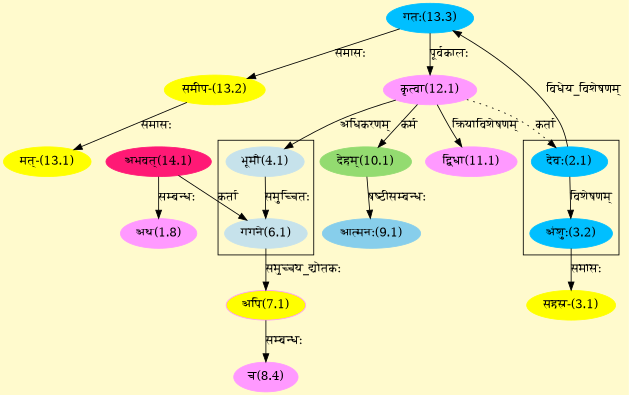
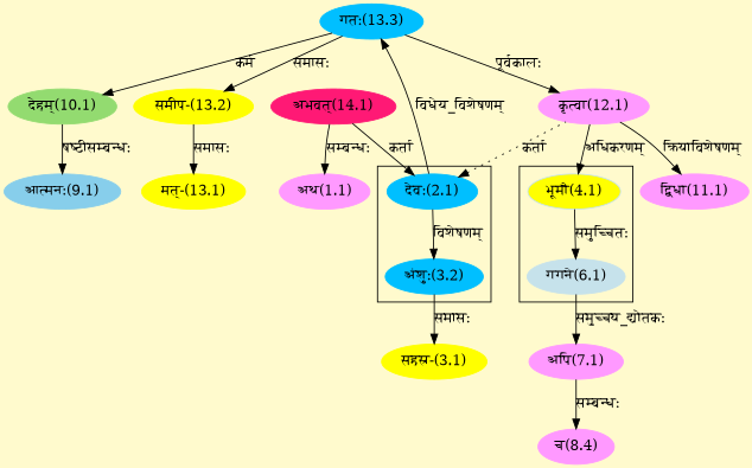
  digraph {
    bgcolor=lemonchiffon1
    compound=true
    rankdir=BT
    node [color="#FF99FF" style=filled]
    edge [dir=back]
    n1 [color="#00BFFF" label="अंशुः(3.2)"]
    n2 [color="#00BFFF" label="देवः(2.1)"]
    n3 [color="#C6E2EB" label="गगने(6.1)"]
-   n4 [color="#C6E2EB" label="भूमौ(4.1)"]
+   n4 [color="#C6E2EB" label="भूमौ(4.1)" fillcolor="#FFFF00"]
    n5 [color="#FF1975" label="अभवत्(14.1)"]
    n6 [label="कृत्वा(12.1)"]
    n7 [color="#00BFFF" label="गतः(13.3)"]
-   n8 [label="अथ(1.8)"]
+   n8 [label="अथ(1.1)"]
    n9 [color="#FFFF00" label="सहस्र-(3.1)"]
-   n10 [label="अपि(7.1)" fillcolor="#FFFF00"]
+   n10 [label="अपि(7.1)"]
    n11 [label="च(8.4)"]
    n12 [color="#87CEEB" label="आत्मनः(9.1)"]
    n13 [color="#93DB70" label="देहम्(10.1)"]
    n14 [label="द्विधा(11.1)"]
    n15 [color="#FFFF00" label="मत्-(13.1)"]
    n16 [color="#FFFF00" label="समीप-(13.2)"]
    subgraph cluster_1 {
      n1
      n2
    }
    subgraph cluster_2 {
      n3
      n4
    }
    n1 -> n2 [label="विशेषणम्"]
-   n3 -> n5 [label="कर्ता"]
+   n2 -> n5 [label="कर्ता"]
    n2 -> n6 [label="कर्ता" style=dotted]
    n3 -> n4 [label="समुच्चितः"]
    n4 -> n6 [label="अधिकरणम्"]
    n6 -> n7 [label="पूर्वकालः"]
    n7 -> n2 [label="विधेय_विशेषणम्"]
    n8 -> n5 [label="सम्बन्धः"]
    n9 -> n1 [label="समासः"]
    n10 -> n3 [label="समुच्चय_द्योतकः"]
    n11 -> n10 [label="सम्बन्धः"]
    n12 -> n13 [label="षष्ठीसम्बन्धः"]
-   n13 -> n6 [label="कर्म"]
+   n13 -> n7 [label="कर्म"]
    n14 -> n6 [label="क्रियाविशेषणम्"]
    n15 -> n16 [label="समासः"]
    n16 -> n7 [label="समासः"]
  }
